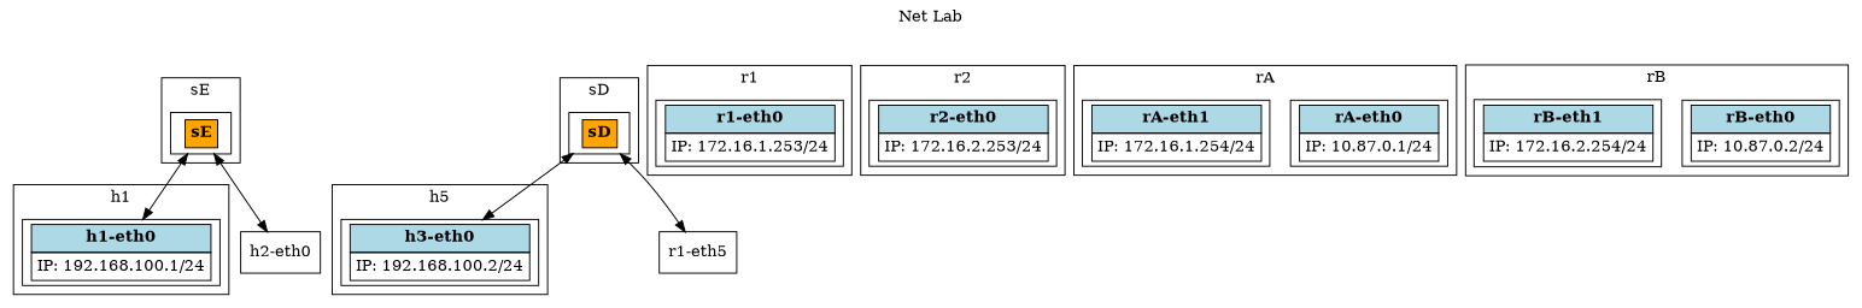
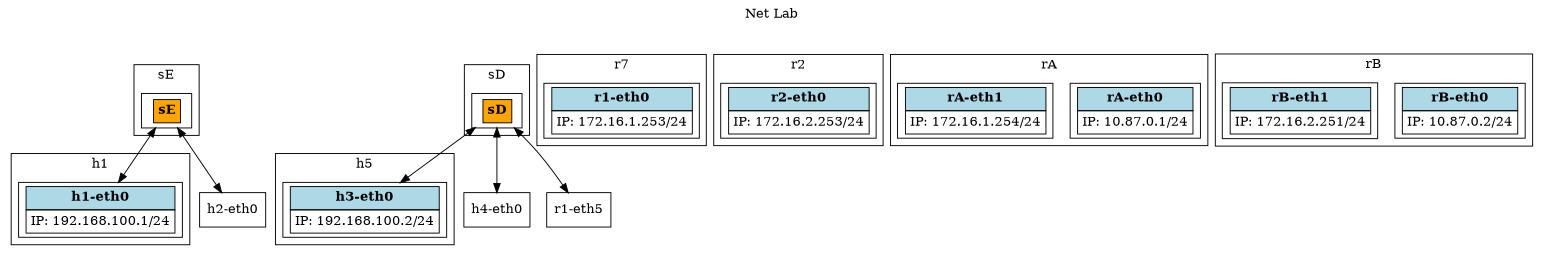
  digraph {
    label="Net Lab"
    labelloc=top
    node [shape=record]
    edge [dir=both]
    n1 [label=<             <table border="0" cellborder="1" cellspacing="0" cellpadding="4">                 <tr><td bgcolor="lightblue"><b>h1-eth0</b></td></tr>                 <tr><td align="left">IP: 192.168.100.1/24</td></tr>             </table>         >]
    n2 [label=<             <table border="0" cellborder="1" cellspacing="0" cellpadding="4">                 <tr><td bgcolor="lightblue"><b>h3-eth0</b></td></tr>                 <tr><td align="left">IP: 192.168.100.2/24</td></tr>             </table>         >]
    n3 [label=<             <table border="0" cellborder="1" cellspacing="0" cellpadding="4">                 <tr><td bgcolor="lightblue"><b>r1-eth0</b></td></tr>                 <tr><td align="left">IP: 172.16.1.253/24</td></tr>             </table>         >]
    n4 [label=<             <table border="0" cellborder="1" cellspacing="0" cellpadding="4">                 <tr><td bgcolor="lightblue"><b>r2-eth0</b></td></tr>                 <tr><td align="left">IP: 172.16.2.253/24</td></tr>             </table>         >]
    n5 [label=<             <table border="0" cellborder="1" cellspacing="0" cellpadding="4">                 <tr><td bgcolor="lightblue"><b>rA-eth0</b></td></tr>                 <tr><td align="left">IP: 10.87.0.1/24</td></tr>             </table>         >]
    n6 [label=<             <table border="0" cellborder="1" cellspacing="0" cellpadding="4">                 <tr><td bgcolor="lightblue"><b>rA-eth1</b></td></tr>                 <tr><td align="left">IP: 172.16.1.254/24</td></tr>             </table>         >]
    n7 [label=<             <table border="0" cellborder="1" cellspacing="0" cellpadding="4">                 <tr><td bgcolor="lightblue"><b>rB-eth0</b></td></tr>                 <tr><td align="left">IP: 10.87.0.2/24</td></tr>             </table>         >]
-   n8 [label=<             <table border="0" cellborder="1" cellspacing="0" cellpadding="4">                 <tr><td bgcolor="lightblue"><b>rB-eth1</b></td></tr>                 <tr><td align="left">IP: 172.16.2.254/24</td></tr>             </table>         >]
+   n8 [label=<             <table border="0" cellborder="1" cellspacing="0" cellpadding="4">                 <tr><td bgcolor="lightblue"><b>rB-eth1</b></td></tr>                 <tr><td align="left">IP: 172.16.2.251/24</td></tr>             </table>         >]
    n9 [label=<             <table border="0" cellborder="1" cellspacing="0" cellpadding="4">                 <tr><td bgcolor="orange"><b>sD</b></td></tr>             </table>         >]
    n10 [label=<             <table border="0" cellborder="1" cellspacing="0" cellpadding="4">                 <tr><td bgcolor="orange"><b>sE</b></td></tr>             </table>         >]
+   "h4-eth0"
    n12 [label="r1-eth5"]
    "h2-eth0"
    subgraph cluster_1 {
      label=h2
    }
    subgraph cluster_2 {
      label=h1
      n1
    }
    subgraph cluster_3 {
      label=h5
      n2
    }
    subgraph cluster_4 {
      label=h4
    }
    subgraph cluster_5 {
-     label=r1
+     label=r7
      n3
    }
    subgraph cluster_6 {
      label=r2
      n4
    }
    subgraph cluster_7 {
      label=rA
      n5
      n6
    }
    subgraph cluster_8 {
      label=rB
      n7
      n8
    }
    subgraph cluster_9 {
      label=sD
      n9
    }
    subgraph cluster_10 {
      label=sE
      n10
    }
    n9 -> n2
+   n9 -> "h4-eth0"
    n9 -> n12
    n10 -> n1
    n10 -> "h2-eth0"
  }
